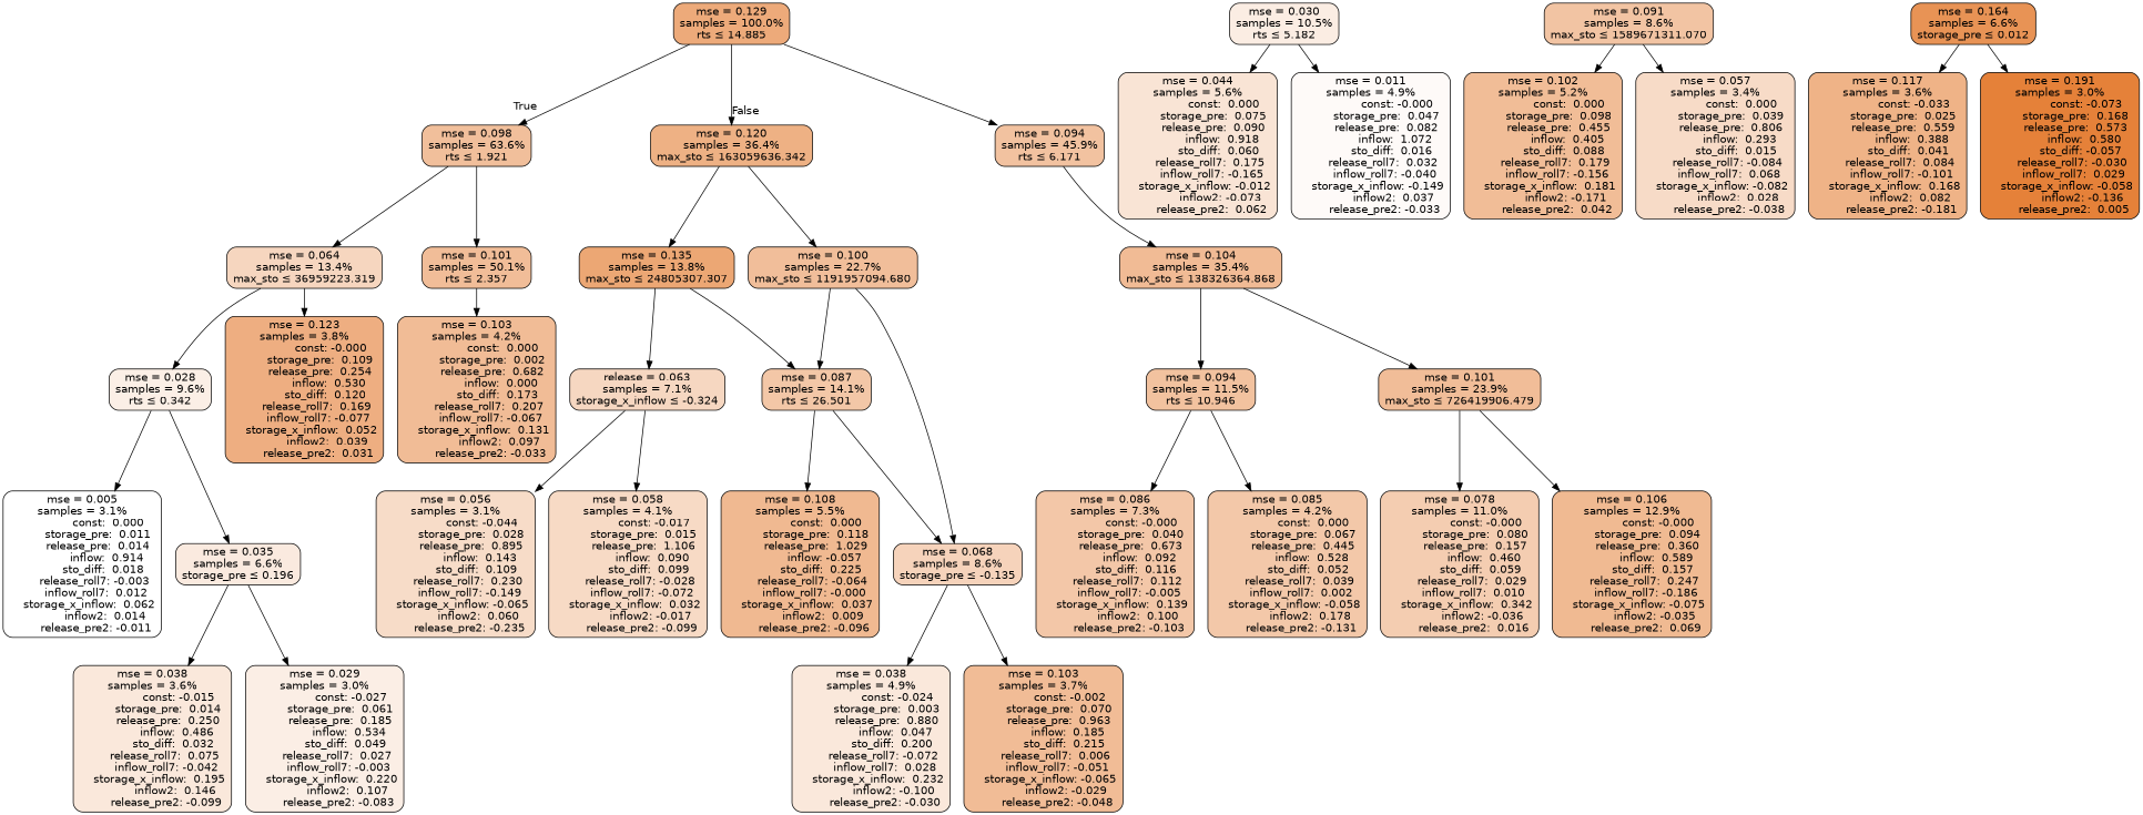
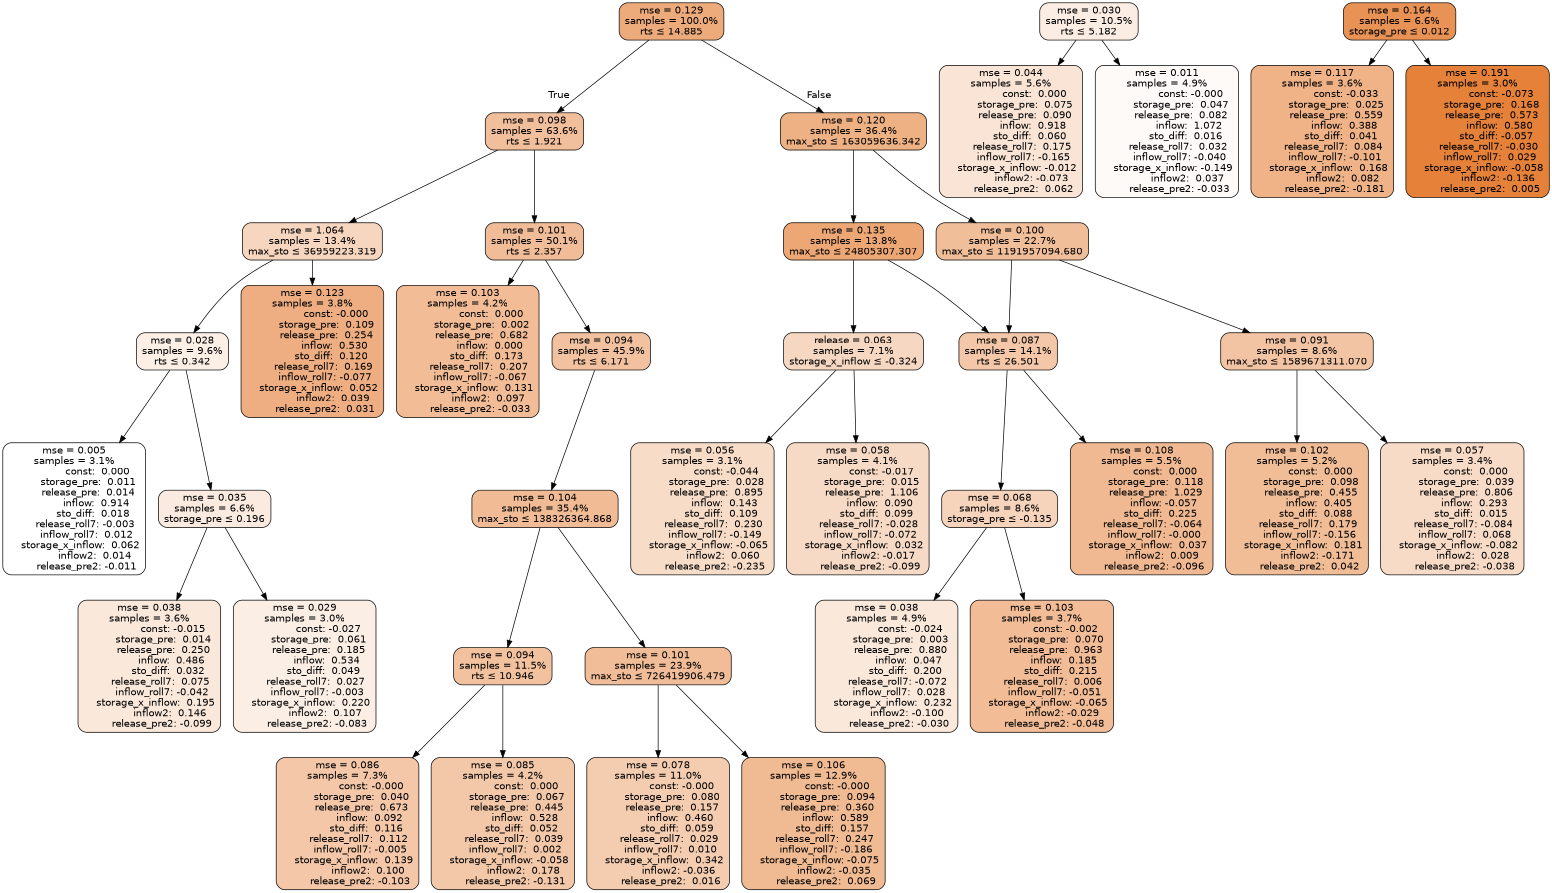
  digraph {
    node [color=black fillcolor="#f1bd98" fontname=helvetica shape=rectangle style="filled, rounded"]
    edge [fontname=helvetica]
    n1 [fillcolor="#edaa7a" label="mse = 0.129\nsamples = 100.0%\nrts &le; 14.885"]
    n2 [fillcolor="#f1bf9b" label="mse = 0.098\nsamples = 63.6%\nrts &le; 1.921"]
    n3 [fillcolor="#eeb184" label="mse = 0.120\nsamples = 36.4%\nmax_sto &le; 163059636.342"]
-   n4 [fillcolor="#f6d6bf" label="mse = 0.064\nsamples = 13.4%\nmax_sto &le; 36959223.319"]
+   n4 [fillcolor="#f6d6bf" label="mse = 1.064\nsamples = 13.4%\nmax_sto &le; 36959223.319"]
    n5 [label="mse = 0.101\nsamples = 50.1%\nrts &le; 2.357"]
    n6 [fillcolor="#eca774" label="mse = 0.135\nsamples = 13.8%\nmax_sto &le; 24805307.307"]
    n7 [fillcolor="#f1be9a" label="mse = 0.100\nsamples = 22.7%\nmax_sto &le; 1191957094.680"]
    n8 [fillcolor="#fbefe6" label="mse = 0.028\nsamples = 9.6%\nrts &le; 0.342"]
    n9 [fillcolor="#eeae81" label="mse = 0.123\nsamples = 3.8%\n               const: -0.000\n         storage_pre:  0.109\n         release_pre:  0.254\n              inflow:  0.530\n            sto_diff:  0.120\n       release_roll7:  0.169\n        inflow_roll7: -0.077\n    storage_x_inflow:  0.052\n             inflow2:  0.039\n        release_pre2:  0.031"]
    n10 [fillcolor="#f1bc96" label="mse = 0.103\nsamples = 4.2%\n               const:  0.000\n         storage_pre:  0.002\n         release_pre:  0.682\n              inflow:  0.000\n            sto_diff:  0.173\n       release_roll7:  0.207\n        inflow_roll7: -0.067\n    storage_x_inflow:  0.131\n             inflow2:  0.097\n        release_pre2: -0.033"]
    n11 [fillcolor="#f2c2a0" label="mse = 0.094\nsamples = 45.9%\nrts &le; 6.171"]
    n12 [fillcolor="#ffffff" label="mse = 0.005\nsamples = 3.1%\n               const:  0.000\n         storage_pre:  0.011\n         release_pre:  0.014\n              inflow:  0.914\n            sto_diff:  0.018\n       release_roll7: -0.003\n        inflow_roll7:  0.012\n    storage_x_inflow:  0.062\n             inflow2:  0.014\n        release_pre2: -0.011"]
    n13 [fillcolor="#faeadf" label="mse = 0.035\nsamples = 6.6%\nstorage_pre &le; 0.196"]
    n14 [fillcolor="#fae8db" label="mse = 0.038\nsamples = 3.6%\n               const: -0.015\n         storage_pre:  0.014\n         release_pre:  0.250\n              inflow:  0.486\n            sto_diff:  0.032\n       release_roll7:  0.075\n        inflow_roll7: -0.042\n    storage_x_inflow:  0.195\n             inflow2:  0.146\n        release_pre2: -0.099"]
    n15 [fillcolor="#fbeee5" label="mse = 0.029\nsamples = 3.0%\n               const: -0.027\n         storage_pre:  0.061\n         release_pre:  0.185\n              inflow:  0.534\n            sto_diff:  0.049\n       release_roll7:  0.027\n        inflow_roll7: -0.003\n    storage_x_inflow:  0.220\n             inflow2:  0.107\n        release_pre2: -0.083"]
    n16 [fillcolor="#f1bb95" label="mse = 0.104\nsamples = 35.4%\nmax_sto &le; 138326364.868"]
    n17 [fillcolor="#fbede3" label="mse = 0.030\nsamples = 10.5%\nrts &le; 5.182"]
    n18 [fillcolor="#f9e4d5" label="mse = 0.044\nsamples = 5.6%\n               const:  0.000\n         storage_pre:  0.075\n         release_pre:  0.090\n              inflow:  0.918\n            sto_diff:  0.060\n       release_roll7:  0.175\n        inflow_roll7: -0.165\n    storage_x_inflow: -0.012\n             inflow2: -0.073\n        release_pre2:  0.062"]
    n19 [fillcolor="#fefaf8" label="mse = 0.011\nsamples = 4.9%\n               const: -0.000\n         storage_pre:  0.047\n         release_pre:  0.082\n              inflow:  1.072\n            sto_diff:  0.016\n       release_roll7:  0.032\n        inflow_roll7: -0.040\n    storage_x_inflow: -0.149\n             inflow2:  0.037\n        release_pre2: -0.033"]
    n20 [fillcolor="#f2c29f" label="mse = 0.094\nsamples = 11.5%\nrts &le; 10.946"]
    n21 [label="mse = 0.101\nsamples = 23.9%\nmax_sto &le; 726419906.479"]
    n22 [fillcolor="#f3c7a8" label="mse = 0.086\nsamples = 7.3%\n               const: -0.000\n         storage_pre:  0.040\n         release_pre:  0.673\n              inflow:  0.092\n            sto_diff:  0.116\n       release_roll7:  0.112\n        inflow_roll7: -0.005\n    storage_x_inflow:  0.139\n             inflow2:  0.100\n        release_pre2: -0.103"]
    n23 [fillcolor="#f3c8a9" label="mse = 0.085\nsamples = 4.2%\n               const:  0.000\n         storage_pre:  0.067\n         release_pre:  0.445\n              inflow:  0.528\n            sto_diff:  0.052\n       release_roll7:  0.039\n        inflow_roll7:  0.002\n    storage_x_inflow: -0.058\n             inflow2:  0.178\n        release_pre2: -0.131"]
    n24 [fillcolor="#f4cdb1" label="mse = 0.078\nsamples = 11.0%\n               const: -0.000\n         storage_pre:  0.080\n         release_pre:  0.157\n              inflow:  0.460\n            sto_diff:  0.059\n       release_roll7:  0.029\n        inflow_roll7:  0.010\n    storage_x_inflow:  0.342\n             inflow2: -0.036\n        release_pre2:  0.016"]
    n25 [fillcolor="#f0ba92" label="mse = 0.106\nsamples = 12.9%\n               const: -0.000\n         storage_pre:  0.094\n         release_pre:  0.360\n              inflow:  0.589\n            sto_diff:  0.157\n       release_roll7:  0.247\n        inflow_roll7: -0.186\n    storage_x_inflow: -0.075\n             inflow2: -0.035\n        release_pre2:  0.069"]
    n26 [fillcolor="#f6d7c1" label="release = 0.063\nsamples = 7.1%\nstorage_x_inflow &le; -0.324"]
    n27 [fillcolor="#f3c7a7" label="mse = 0.087\nsamples = 14.1%\nrts &le; 26.501"]
    n28 [fillcolor="#f2c4a3" label="mse = 0.091\nsamples = 8.6%\nmax_sto &le; 1589671311.070"]
    n29 [fillcolor="#f7dcc8" label="mse = 0.056\nsamples = 3.1%\n               const: -0.044\n         storage_pre:  0.028\n         release_pre:  0.895\n              inflow:  0.143\n            sto_diff:  0.109\n       release_roll7:  0.230\n        inflow_roll7: -0.149\n    storage_x_inflow: -0.065\n             inflow2:  0.060\n        release_pre2: -0.235"]
    n30 [fillcolor="#f7dac5" label="mse = 0.058\nsamples = 4.1%\n               const: -0.017\n         storage_pre:  0.015\n         release_pre:  1.106\n              inflow:  0.090\n            sto_diff:  0.099\n       release_roll7: -0.028\n        inflow_roll7: -0.072\n    storage_x_inflow:  0.032\n             inflow2: -0.017\n        release_pre2: -0.099"]
    n31 [fillcolor="#e89355" label="mse = 0.164\nsamples = 6.6%\nstorage_pre &le; 0.012"]
    n32 [fillcolor="#efb387" label="mse = 0.117\nsamples = 3.6%\n               const: -0.033\n         storage_pre:  0.025\n         release_pre:  0.559\n              inflow:  0.388\n            sto_diff:  0.041\n       release_roll7:  0.084\n        inflow_roll7: -0.101\n    storage_x_inflow:  0.168\n             inflow2:  0.082\n        release_pre2: -0.181"]
    n33 [fillcolor="#e58139" label="mse = 0.191\nsamples = 3.0%\n               const: -0.073\n         storage_pre:  0.168\n         release_pre:  0.573\n              inflow:  0.580\n            sto_diff: -0.057\n       release_roll7: -0.030\n        inflow_roll7:  0.029\n    storage_x_inflow: -0.058\n             inflow2: -0.136\n        release_pre2:  0.005"]
    n34 [fillcolor="#f6d3bb" label="mse = 0.068\nsamples = 8.6%\nstorage_pre &le; -0.135"]
    n35 [fillcolor="#f0b991" label="mse = 0.108\nsamples = 5.5%\n               const:  0.000\n         storage_pre:  0.118\n         release_pre:  1.029\n              inflow: -0.057\n            sto_diff:  0.225\n       release_roll7: -0.064\n        inflow_roll7: -0.000\n    storage_x_inflow:  0.037\n             inflow2:  0.009\n        release_pre2: -0.096"]
    n36 [fillcolor="#f1bd97" label="mse = 0.102\nsamples = 5.2%\n               const:  0.000\n         storage_pre:  0.098\n         release_pre:  0.455\n              inflow:  0.405\n            sto_diff:  0.088\n       release_roll7:  0.179\n        inflow_roll7: -0.156\n    storage_x_inflow:  0.181\n             inflow2: -0.171\n        release_pre2:  0.042"]
    n37 [fillcolor="#f7dbc7" label="mse = 0.057\nsamples = 3.4%\n               const:  0.000\n         storage_pre:  0.039\n         release_pre:  0.806\n              inflow:  0.293\n            sto_diff:  0.015\n       release_roll7: -0.084\n        inflow_roll7:  0.068\n    storage_x_inflow: -0.082\n             inflow2:  0.028\n        release_pre2: -0.038"]
    n38 [fillcolor="#fae8db" label="mse = 0.038\nsamples = 4.9%\n               const: -0.024\n         storage_pre:  0.003\n         release_pre:  0.880\n              inflow:  0.047\n            sto_diff:  0.200\n       release_roll7: -0.072\n        inflow_roll7:  0.028\n    storage_x_inflow:  0.232\n             inflow2: -0.100\n        release_pre2: -0.030"]
    n39 [fillcolor="#f1bc96" label="mse = 0.103\nsamples = 3.7%\n               const: -0.002\n         storage_pre:  0.070\n         release_pre:  0.963\n              inflow:  0.185\n            sto_diff:  0.215\n       release_roll7:  0.006\n        inflow_roll7: -0.051\n    storage_x_inflow: -0.065\n             inflow2: -0.029\n        release_pre2: -0.048"]
    n1 -> n2 [headlabel=True labelangle=45 labeldistance=2.5]
    n1 -> n3 [headlabel=False labelangle=-45 labeldistance=2.5]
    n2 -> n4
    n2 -> n5
    n3 -> n6
    n3 -> n7
    n4 -> n8
    n4 -> n9
    n5 -> n10
-   n1 -> n11
+   n5 -> n11
    n6 -> n26
    n6 -> n27
    n7 -> n27
-   n7 -> n34
+   n7 -> n28
    n8 -> n12
    n8 -> n13
    n11 -> n16
    n13 -> n14
    n13 -> n15
    n16 -> n20
    n16 -> n21
    n17 -> n18
    n17 -> n19
    n20 -> n22
    n20 -> n23
    n21 -> n24
    n21 -> n25
    n26 -> n29
    n26 -> n30
    n27 -> n34
    n27 -> n35
    n28 -> n36
    n28 -> n37
    n31 -> n32
    n31 -> n33
    n34 -> n38
    n34 -> n39
  }
